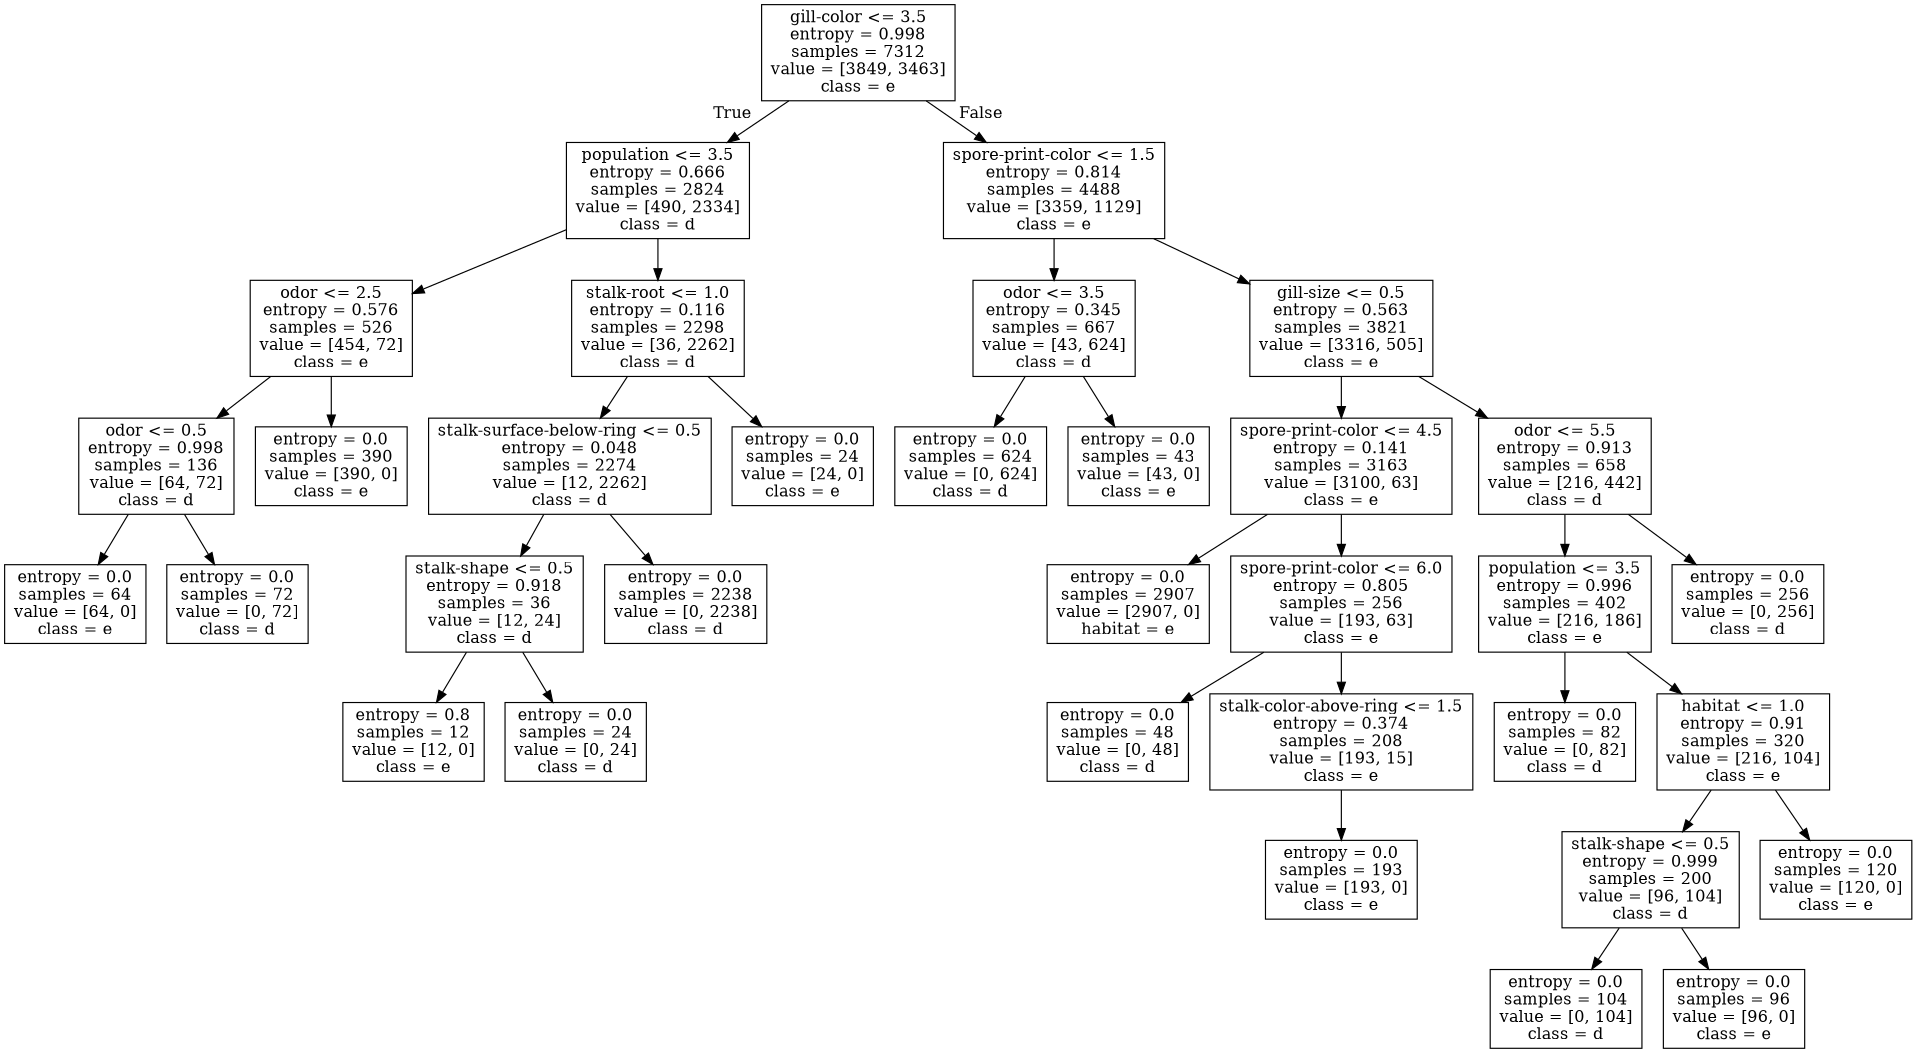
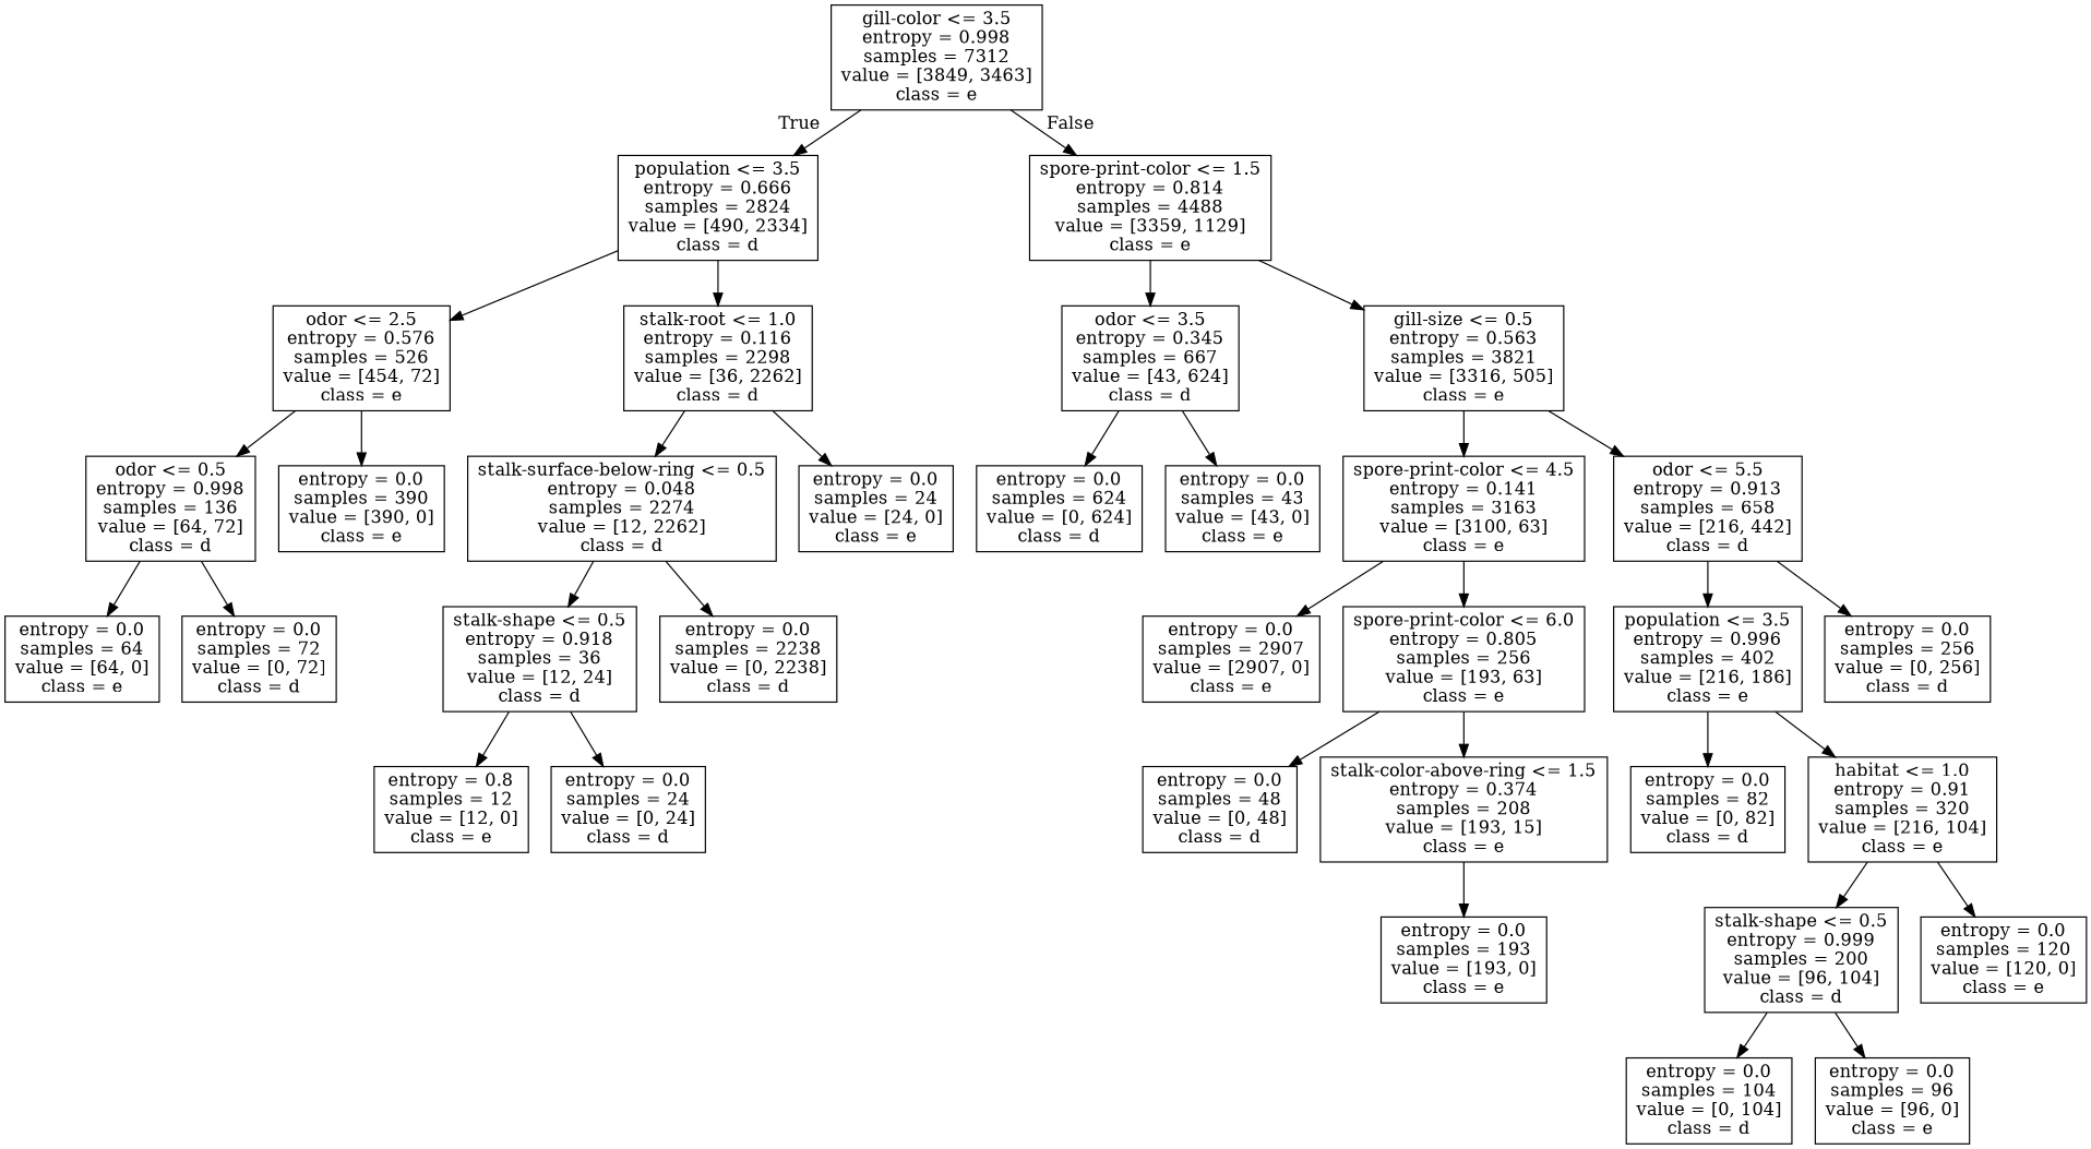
  digraph {
    node [shape=box]
    n1 [label="gill-color <= 3.5\nentropy = 0.998\nsamples = 7312\nvalue = [3849, 3463]\nclass = e"]
    n2 [label="population <= 3.5\nentropy = 0.666\nsamples = 2824\nvalue = [490, 2334]\nclass = d"]
    n3 [label="spore-print-color <= 1.5\nentropy = 0.814\nsamples = 4488\nvalue = [3359, 1129]\nclass = e"]
    n4 [label="odor <= 2.5\nentropy = 0.576\nsamples = 526\nvalue = [454, 72]\nclass = e"]
    n5 [label="stalk-root <= 1.0\nentropy = 0.116\nsamples = 2298\nvalue = [36, 2262]\nclass = d"]
    n6 [label="odor <= 3.5\nentropy = 0.345\nsamples = 667\nvalue = [43, 624]\nclass = d"]
    n7 [label="gill-size <= 0.5\nentropy = 0.563\nsamples = 3821\nvalue = [3316, 505]\nclass = e"]
    n8 [label="odor <= 0.5\nentropy = 0.998\nsamples = 136\nvalue = [64, 72]\nclass = d"]
    n9 [label="entropy = 0.0\nsamples = 390\nvalue = [390, 0]\nclass = e"]
    n10 [label="stalk-surface-below-ring <= 0.5\nentropy = 0.048\nsamples = 2274\nvalue = [12, 2262]\nclass = d"]
    n11 [label="entropy = 0.0\nsamples = 24\nvalue = [24, 0]\nclass = e"]
    n12 [label="entropy = 0.0\nsamples = 64\nvalue = [64, 0]\nclass = e"]
    n13 [label="entropy = 0.0\nsamples = 72\nvalue = [0, 72]\nclass = d"]
    n14 [label="stalk-shape <= 0.5\nentropy = 0.918\nsamples = 36\nvalue = [12, 24]\nclass = d"]
    n15 [label="entropy = 0.0\nsamples = 2238\nvalue = [0, 2238]\nclass = d"]
    n16 [label="entropy = 0.8\nsamples = 12\nvalue = [12, 0]\nclass = e"]
    n17 [label="entropy = 0.0\nsamples = 24\nvalue = [0, 24]\nclass = d"]
    n18 [label="entropy = 0.0\nsamples = 624\nvalue = [0, 624]\nclass = d"]
    n19 [label="entropy = 0.0\nsamples = 43\nvalue = [43, 0]\nclass = e"]
    n20 [label="spore-print-color <= 4.5\nentropy = 0.141\nsamples = 3163\nvalue = [3100, 63]\nclass = e"]
    n21 [label="odor <= 5.5\nentropy = 0.913\nsamples = 658\nvalue = [216, 442]\nclass = d"]
-   n22 [label="entropy = 0.0\nsamples = 2907\nvalue = [2907, 0]\nhabitat = e"]
+   n22 [label="entropy = 0.0\nsamples = 2907\nvalue = [2907, 0]\nclass = e"]
    n23 [label="spore-print-color <= 6.0\nentropy = 0.805\nsamples = 256\nvalue = [193, 63]\nclass = e"]
    n24 [label="population <= 3.5\nentropy = 0.996\nsamples = 402\nvalue = [216, 186]\nclass = e"]
    n25 [label="entropy = 0.0\nsamples = 256\nvalue = [0, 256]\nclass = d"]
    n26 [label="entropy = 0.0\nsamples = 48\nvalue = [0, 48]\nclass = d"]
    n27 [label="stalk-color-above-ring <= 1.5\nentropy = 0.374\nsamples = 208\nvalue = [193, 15]\nclass = e"]
    n28 [label="entropy = 0.0\nsamples = 193\nvalue = [193, 0]\nclass = e"]
    n29 [label="entropy = 0.0\nsamples = 82\nvalue = [0, 82]\nclass = d"]
    n30 [label="habitat <= 1.0\nentropy = 0.91\nsamples = 320\nvalue = [216, 104]\nclass = e"]
    n31 [label="stalk-shape <= 0.5\nentropy = 0.999\nsamples = 200\nvalue = [96, 104]\nclass = d"]
    n32 [label="entropy = 0.0\nsamples = 120\nvalue = [120, 0]\nclass = e"]
    n33 [label="entropy = 0.0\nsamples = 104\nvalue = [0, 104]\nclass = d"]
    n34 [label="entropy = 0.0\nsamples = 96\nvalue = [96, 0]\nclass = e"]
    n1 -> n2 [headlabel=True labelangle=45 labeldistance=2.5]
    n1 -> n3 [headlabel=False labelangle=-45 labeldistance=2.5]
    n2 -> n4
    n2 -> n5
    n3 -> n6
    n3 -> n7
    n4 -> n8
    n4 -> n9
    n5 -> n10
    n5 -> n11
    n6 -> n18
    n6 -> n19
    n7 -> n20
    n7 -> n21
    n8 -> n12
    n8 -> n13
    n10 -> n14
    n10 -> n15
    n14 -> n16
    n14 -> n17
    n20 -> n22
    n20 -> n23
    n21 -> n24
    n21 -> n25
    n23 -> n26
    n23 -> n27
    n24 -> n29
    n24 -> n30
    n27 -> n28
    n30 -> n31
    n30 -> n32
    n31 -> n33
    n31 -> n34
  }
